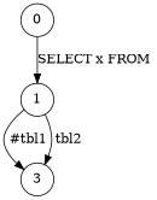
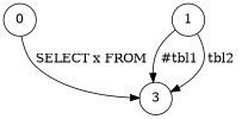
  digraph {
    rankdir=TB
    node [shape=circle]
    0
    1
    n3 [label=3]
-   0 -> 1 [label="SELECT x FROM "]
+   0 -> n3 [label="SELECT x FROM "]
    1 -> n3 [label=" #tbl1 "]
    1 -> n3 [label=" tbl2 "]
  }
